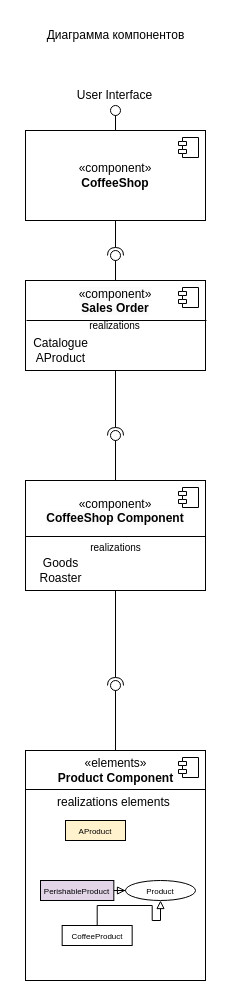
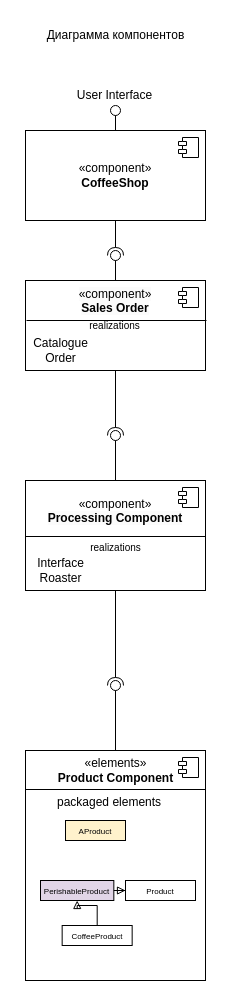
  <mxCell id="0" />
  <mxCell id="1" parent="0" />
  <mxCell id="2" value="Диаграмма компонентов" style="text;html=1;align=center;verticalAlign=middle;resizable=0;points=[];autosize=1;strokeColor=none;fillColor=none;" parent="1" vertex="1"><mxGeometry x="35" y="20" width="160" height="30" as="geometry" /></mxCell>
  <mxCell id="3" value="«component»&lt;br&gt;&lt;b&gt;CoffeeShop&lt;br&gt;&lt;/b&gt;" style="html=1;dropTarget=0;whiteSpace=wrap;" vertex="1" parent="1"><mxGeometry x="25" y="130" width="180" height="90" as="geometry" /></mxCell>
  <mxCell id="4" value="" style="shape=module;jettyWidth=8;jettyHeight=4;" vertex="1" parent="3"><mxGeometry x="1" width="20" height="20" relative="1" as="geometry"><mxPoint x="-27" y="7" as="offset" /></mxGeometry></mxCell>
  <mxCell id="5" value="&lt;b&gt;&lt;br&gt;&lt;/b&gt;" style="html=1;dropTarget=0;whiteSpace=wrap;" vertex="1" parent="1"><mxGeometry x="25" y="280" width="180" height="90" as="geometry" /></mxCell>
  <mxCell id="6" value="" style="shape=module;jettyWidth=8;jettyHeight=4;" vertex="1" parent="5"><mxGeometry x="1" width="20" height="20" relative="1" as="geometry"><mxPoint x="-27" y="7" as="offset" /></mxGeometry></mxCell>
  <mxCell id="7" value="&lt;b&gt;&lt;br&gt;&lt;/b&gt;" style="html=1;dropTarget=0;whiteSpace=wrap;" vertex="1" parent="1"><mxGeometry x="25" y="480" width="180" height="110" as="geometry" /></mxCell>
  <mxCell id="8" value="" style="shape=module;jettyWidth=8;jettyHeight=4;" vertex="1" parent="7"><mxGeometry x="1" width="20" height="20" relative="1" as="geometry"><mxPoint x="-27" y="7" as="offset" /></mxGeometry></mxCell>
  <mxCell id="9" value="&lt;b&gt;&lt;br&gt;&lt;/b&gt;" style="html=1;dropTarget=0;whiteSpace=wrap;" vertex="1" parent="1"><mxGeometry x="25" y="750" width="180" height="230" as="geometry" /></mxCell>
  <mxCell id="10" value="" style="shape=module;jettyWidth=8;jettyHeight=4;" vertex="1" parent="9"><mxGeometry x="1" width="20" height="20" relative="1" as="geometry"><mxPoint x="-27" y="7" as="offset" /></mxGeometry></mxCell>
  <mxCell id="11" value="" style="rounded=0;orthogonalLoop=1;jettySize=auto;html=1;endArrow=halfCircle;endFill=0;endSize=6;strokeWidth=1;sketch=0;exitX=0.5;exitY=1;exitDx=0;exitDy=0;" edge="1" target="13" parent="1" source="3"><mxGeometry relative="1" as="geometry"><mxPoint x="135" y="255" as="sourcePoint" /></mxGeometry></mxCell>
  <mxCell id="12" value="" style="rounded=0;orthogonalLoop=1;jettySize=auto;html=1;endArrow=oval;endFill=0;sketch=0;sourcePerimeterSpacing=0;targetPerimeterSpacing=0;endSize=10;exitX=0.5;exitY=0;exitDx=0;exitDy=0;" edge="1" target="13" parent="1" source="5"><mxGeometry relative="1" as="geometry"><mxPoint x="95" y="255" as="sourcePoint" /></mxGeometry></mxCell>
  <mxCell id="13" value="" style="ellipse;whiteSpace=wrap;html=1;align=center;aspect=fixed;fillColor=none;strokeColor=none;resizable=0;perimeter=centerPerimeter;rotatable=0;allowArrows=0;points=[];outlineConnect=1;" vertex="1" parent="1"><mxGeometry x="110" y="250" width="10" height="10" as="geometry" /></mxCell>
  <mxCell id="14" value="" style="rounded=0;orthogonalLoop=1;jettySize=auto;html=1;endArrow=halfCircle;endFill=0;endSize=6;strokeWidth=1;sketch=0;exitX=0.5;exitY=1;exitDx=0;exitDy=0;" edge="1" target="16" parent="1" source="5"><mxGeometry relative="1" as="geometry"><mxPoint x="135" y="415" as="sourcePoint" /></mxGeometry></mxCell>
  <mxCell id="15" value="" style="rounded=0;orthogonalLoop=1;jettySize=auto;html=1;endArrow=oval;endFill=0;sketch=0;sourcePerimeterSpacing=0;targetPerimeterSpacing=0;endSize=10;exitX=0.5;exitY=0;exitDx=0;exitDy=0;" edge="1" target="16" parent="1" source="7"><mxGeometry relative="1" as="geometry"><mxPoint x="95" y="415" as="sourcePoint" /></mxGeometry></mxCell>
  <mxCell id="16" value="" style="ellipse;whiteSpace=wrap;html=1;align=center;aspect=fixed;fillColor=none;strokeColor=none;resizable=0;perimeter=centerPerimeter;rotatable=0;allowArrows=0;points=[];outlineConnect=1;" vertex="1" parent="1"><mxGeometry x="110" y="430" width="10" height="10" as="geometry" /></mxCell>
  <mxCell id="17" value="" style="rounded=0;orthogonalLoop=1;jettySize=auto;html=1;endArrow=halfCircle;endFill=0;endSize=6;strokeWidth=1;sketch=0;exitX=0.5;exitY=1;exitDx=0;exitDy=0;" edge="1" target="19" parent="1" source="7"><mxGeometry relative="1" as="geometry"><mxPoint x="135" y="570" as="sourcePoint" /></mxGeometry></mxCell>
  <mxCell id="18" value="" style="rounded=0;orthogonalLoop=1;jettySize=auto;html=1;endArrow=oval;endFill=0;sketch=0;sourcePerimeterSpacing=0;targetPerimeterSpacing=0;endSize=10;exitX=0.5;exitY=0;exitDx=0;exitDy=0;" edge="1" target="19" parent="1" source="9"><mxGeometry relative="1" as="geometry"><mxPoint x="95" y="570" as="sourcePoint" /></mxGeometry></mxCell>
  <mxCell id="19" value="" style="ellipse;whiteSpace=wrap;html=1;align=center;aspect=fixed;fillColor=none;strokeColor=none;resizable=0;perimeter=centerPerimeter;rotatable=0;allowArrows=0;points=[];outlineConnect=1;" vertex="1" parent="1"><mxGeometry x="110" y="680" width="10" height="10" as="geometry" /></mxCell>
  <mxCell id="20" value="&lt;font style=&quot;font-size: 8px;&quot;&gt;AProduct&lt;/font&gt;" style="html=1;whiteSpace=wrap;fillColor=#fff2cc;" vertex="1" parent="1"><mxGeometry x="65" y="820" width="60" height="20" as="geometry" /></mxCell>
  <mxCell id="21" style="edgeStyle=orthogonalEdgeStyle;rounded=0;orthogonalLoop=1;jettySize=auto;html=1;endArrow=block;endFill=0;" edge="1" parent="1" source="22" target="25"><mxGeometry relative="1" as="geometry" /></mxCell>
  <mxCell id="22" value="&lt;font style=&quot;font-size: 8px;&quot;&gt;PerishableProduct&lt;/font&gt;" style="html=1;whiteSpace=wrap;fillColor=#e1d5e7;" vertex="1" parent="1"><mxGeometry x="40" y="880" width="73.33" height="20" as="geometry" /></mxCell>
- <mxCell id="23" style="edgeStyle=orthogonalEdgeStyle;rounded=0;orthogonalLoop=1;jettySize=auto;html=1;endArrow=block;endFill=0;" edge="1" parent="1" source="24" target="25"><mxGeometry relative="1" as="geometry" /></mxCell>
+ <mxCell id="23" style="edgeStyle=orthogonalEdgeStyle;rounded=0;orthogonalLoop=1;jettySize=auto;html=1;entryX=0.5;entryY=1;entryDx=0;entryDy=0;endArrow=block;endFill=0;" edge="1" parent="1" source="24" target="22"><mxGeometry relative="1" as="geometry" /></mxCell>
  <mxCell id="24" value="&lt;font style=&quot;font-size: 8px;&quot;&gt;CoffeeProduct&lt;/font&gt;" style="html=1;whiteSpace=wrap;" vertex="1" parent="1"><mxGeometry x="61.66" y="925" width="70" height="20" as="geometry" /></mxCell>
- <mxCell id="25" value="&lt;font style=&quot;font-size: 8px;&quot;&gt;Product&lt;/font&gt;" style="ellipse;html=1;whiteSpace=wrap;" vertex="1" parent="1"><mxGeometry x="125" y="880" width="70" height="20" as="geometry" /></mxCell>
+ <mxCell id="25" value="&lt;font style=&quot;font-size: 8px;&quot;&gt;Product&lt;/font&gt;" style="html=1;whiteSpace=wrap;" vertex="1" parent="1"><mxGeometry x="125" y="880" width="70" height="20" as="geometry" /></mxCell>
  <mxCell id="26" value="" style="line;strokeWidth=1;fillColor=none;align=left;verticalAlign=middle;spacingTop=-1;spacingLeft=3;spacingRight=3;rotatable=0;labelPosition=right;points=[];portConstraint=eastwest;strokeColor=inherit;" vertex="1" parent="1"><mxGeometry x="25" y="750" width="180" height="78" as="geometry" /></mxCell>
  <mxCell id="27" value="«elements»&lt;br style=&quot;border-color: var(--border-color);&quot;&gt;&lt;b style=&quot;border-color: var(--border-color);&quot;&gt;Product Component&lt;/b&gt;" style="text;html=1;align=center;verticalAlign=middle;resizable=0;points=[];autosize=1;strokeColor=none;fillColor=none;" vertex="1" parent="1"><mxGeometry x="45" y="750" width="140" height="40" as="geometry" /></mxCell>
- <mxCell id="28" value="realizations elements" style="text;whiteSpace=wrap;" vertex="1" parent="1"><mxGeometry x="55" y="788" width="140" height="40" as="geometry" /></mxCell>
+ <mxCell id="28" value="packaged elements" style="text;whiteSpace=wrap;" vertex="1" parent="1"><mxGeometry x="55" y="788" width="140" height="40" as="geometry" /></mxCell>
  <mxCell id="29" value="&lt;font style=&quot;font-size: 10px;&quot;&gt;realizations&lt;/font&gt;" style="text;html=1;align=center;verticalAlign=middle;resizable=0;points=[];autosize=1;strokeColor=none;fillColor=none;" vertex="1" parent="1"><mxGeometry x="80" y="532" width="70" height="30" as="geometry" /></mxCell>
- <mxCell id="30" value="Goods&lt;br&gt;Roaster" style="text;html=1;align=center;verticalAlign=middle;resizable=0;points=[];autosize=1;strokeColor=none;fillColor=none;" vertex="1" parent="1"><mxGeometry x="25" y="550" width="70" height="40" as="geometry" /></mxCell>
+ <mxCell id="30" value="Interface&lt;br&gt;Roaster" style="text;html=1;align=center;verticalAlign=middle;resizable=0;points=[];autosize=1;strokeColor=none;fillColor=none;" vertex="1" parent="1"><mxGeometry x="25" y="550" width="70" height="40" as="geometry" /></mxCell>
  <mxCell id="31" value="" style="line;strokeWidth=1;fillColor=none;align=left;verticalAlign=middle;spacingTop=-1;spacingLeft=3;spacingRight=3;rotatable=0;labelPosition=right;points=[];portConstraint=eastwest;strokeColor=inherit;" vertex="1" parent="1"><mxGeometry x="25" y="532" width="180" height="8" as="geometry" /></mxCell>
- <mxCell id="32" value="&lt;div style=&quot;&quot;&gt;«component»&lt;/div&gt;&lt;b style=&quot;border-color: var(--border-color); color: rgb(0, 0, 0); font-family: Helvetica; font-size: 12px; font-style: normal; font-variant-ligatures: normal; font-variant-caps: normal; letter-spacing: normal; orphans: 2; text-indent: 0px; text-transform: none; widows: 2; word-spacing: 0px; -webkit-text-stroke-width: 0px; background-color: rgb(251, 251, 251); text-decoration-thickness: initial; text-decoration-style: initial; text-decoration-color: initial;&quot;&gt;CoffeeShop Component&lt;/b&gt;" style="text;whiteSpace=wrap;html=1;align=center;" vertex="1" parent="1"><mxGeometry x="30" y="490" width="170" height="50" as="geometry" /></mxCell>
+ <mxCell id="32" value="&lt;div style=&quot;&quot;&gt;«component»&lt;/div&gt;&lt;b style=&quot;border-color: var(--border-color); color: rgb(0, 0, 0); font-family: Helvetica; font-size: 12px; font-style: normal; font-variant-ligatures: normal; font-variant-caps: normal; letter-spacing: normal; orphans: 2; text-indent: 0px; text-transform: none; widows: 2; word-spacing: 0px; -webkit-text-stroke-width: 0px; background-color: rgb(251, 251, 251); text-decoration-thickness: initial; text-decoration-style: initial; text-decoration-color: initial;&quot;&gt;Processing Component&lt;/b&gt;" style="text;whiteSpace=wrap;html=1;align=center;" vertex="1" parent="1"><mxGeometry x="30" y="490" width="170" height="50" as="geometry" /></mxCell>
  <mxCell id="33" value="&lt;span style=&quot;color: rgb(0, 0, 0); font-family: Helvetica; font-size: 12px; font-style: normal; font-variant-ligatures: normal; font-variant-caps: normal; font-weight: 400; letter-spacing: normal; orphans: 2; text-indent: 0px; text-transform: none; widows: 2; word-spacing: 0px; -webkit-text-stroke-width: 0px; background-color: rgb(251, 251, 251); text-decoration-thickness: initial; text-decoration-style: initial; text-decoration-color: initial; float: none; display: inline !important;&quot;&gt;«component»&lt;/span&gt;&lt;br style=&quot;border-color: var(--border-color); color: rgb(0, 0, 0); font-family: Helvetica; font-size: 12px; font-style: normal; font-variant-ligatures: normal; font-variant-caps: normal; font-weight: 400; letter-spacing: normal; orphans: 2; text-indent: 0px; text-transform: none; widows: 2; word-spacing: 0px; -webkit-text-stroke-width: 0px; background-color: rgb(251, 251, 251); text-decoration-thickness: initial; text-decoration-style: initial; text-decoration-color: initial;&quot;&gt;&lt;b style=&quot;border-color: var(--border-color); color: rgb(0, 0, 0); font-family: Helvetica; font-size: 12px; font-style: normal; font-variant-ligatures: normal; font-variant-caps: normal; letter-spacing: normal; orphans: 2; text-indent: 0px; text-transform: none; widows: 2; word-spacing: 0px; -webkit-text-stroke-width: 0px; background-color: rgb(251, 251, 251); text-decoration-thickness: initial; text-decoration-style: initial; text-decoration-color: initial;&quot;&gt;Sales Order&lt;/b&gt;" style="text;whiteSpace=wrap;html=1;align=center;" vertex="1" parent="1"><mxGeometry x="50" y="280" width="130" height="50" as="geometry" /></mxCell>
  <mxCell id="34" value="&lt;font style=&quot;font-size: 10px;&quot;&gt;realizations&lt;/font&gt;" style="text;html=1;align=center;verticalAlign=middle;resizable=0;points=[];autosize=1;strokeColor=none;fillColor=none;" vertex="1" parent="1"><mxGeometry x="79" y="310" width="70" height="30" as="geometry" /></mxCell>
- <mxCell id="35" value="Catalogue&lt;br&gt;AProduct" style="text;html=1;align=center;verticalAlign=middle;resizable=0;points=[];autosize=1;strokeColor=none;fillColor=none;" vertex="1" parent="1"><mxGeometry x="20" y="330" width="80" height="40" as="geometry" /></mxCell>
+ <mxCell id="35" value="Catalogue&lt;br&gt;Order" style="text;html=1;align=center;verticalAlign=middle;resizable=0;points=[];autosize=1;strokeColor=none;fillColor=none;" vertex="1" parent="1"><mxGeometry x="20" y="330" width="80" height="40" as="geometry" /></mxCell>
  <mxCell id="36" value="" style="rounded=0;orthogonalLoop=1;jettySize=auto;html=1;endArrow=oval;endFill=0;sketch=0;sourcePerimeterSpacing=0;targetPerimeterSpacing=0;endSize=10;exitX=0.5;exitY=0;exitDx=0;exitDy=0;" edge="1" parent="1" source="3"><mxGeometry relative="1" as="geometry"><mxPoint x="94" y="95" as="sourcePoint" /><mxPoint x="115" y="110" as="targetPoint" /></mxGeometry></mxCell>
  <mxCell id="37" value="" style="ellipse;whiteSpace=wrap;html=1;align=center;aspect=fixed;fillColor=none;strokeColor=none;resizable=0;perimeter=centerPerimeter;rotatable=0;allowArrows=0;points=[];outlineConnect=1;" vertex="1" parent="1"><mxGeometry x="109" y="90" width="10" height="10" as="geometry" /></mxCell>
  <mxCell id="38" value="User Interface" style="text;html=1;align=center;verticalAlign=middle;resizable=0;points=[];autosize=1;strokeColor=none;fillColor=none;" vertex="1" parent="1"><mxGeometry x="64" y="80" width="100" height="30" as="geometry" /></mxCell>
  <mxCell id="39" value="" style="line;strokeWidth=1;fillColor=none;align=left;verticalAlign=middle;spacingTop=-1;spacingLeft=3;spacingRight=3;rotatable=0;labelPosition=right;points=[];portConstraint=eastwest;strokeColor=inherit;" vertex="1" parent="1"><mxGeometry x="26" y="316" width="180" height="8" as="geometry" /></mxCell>
